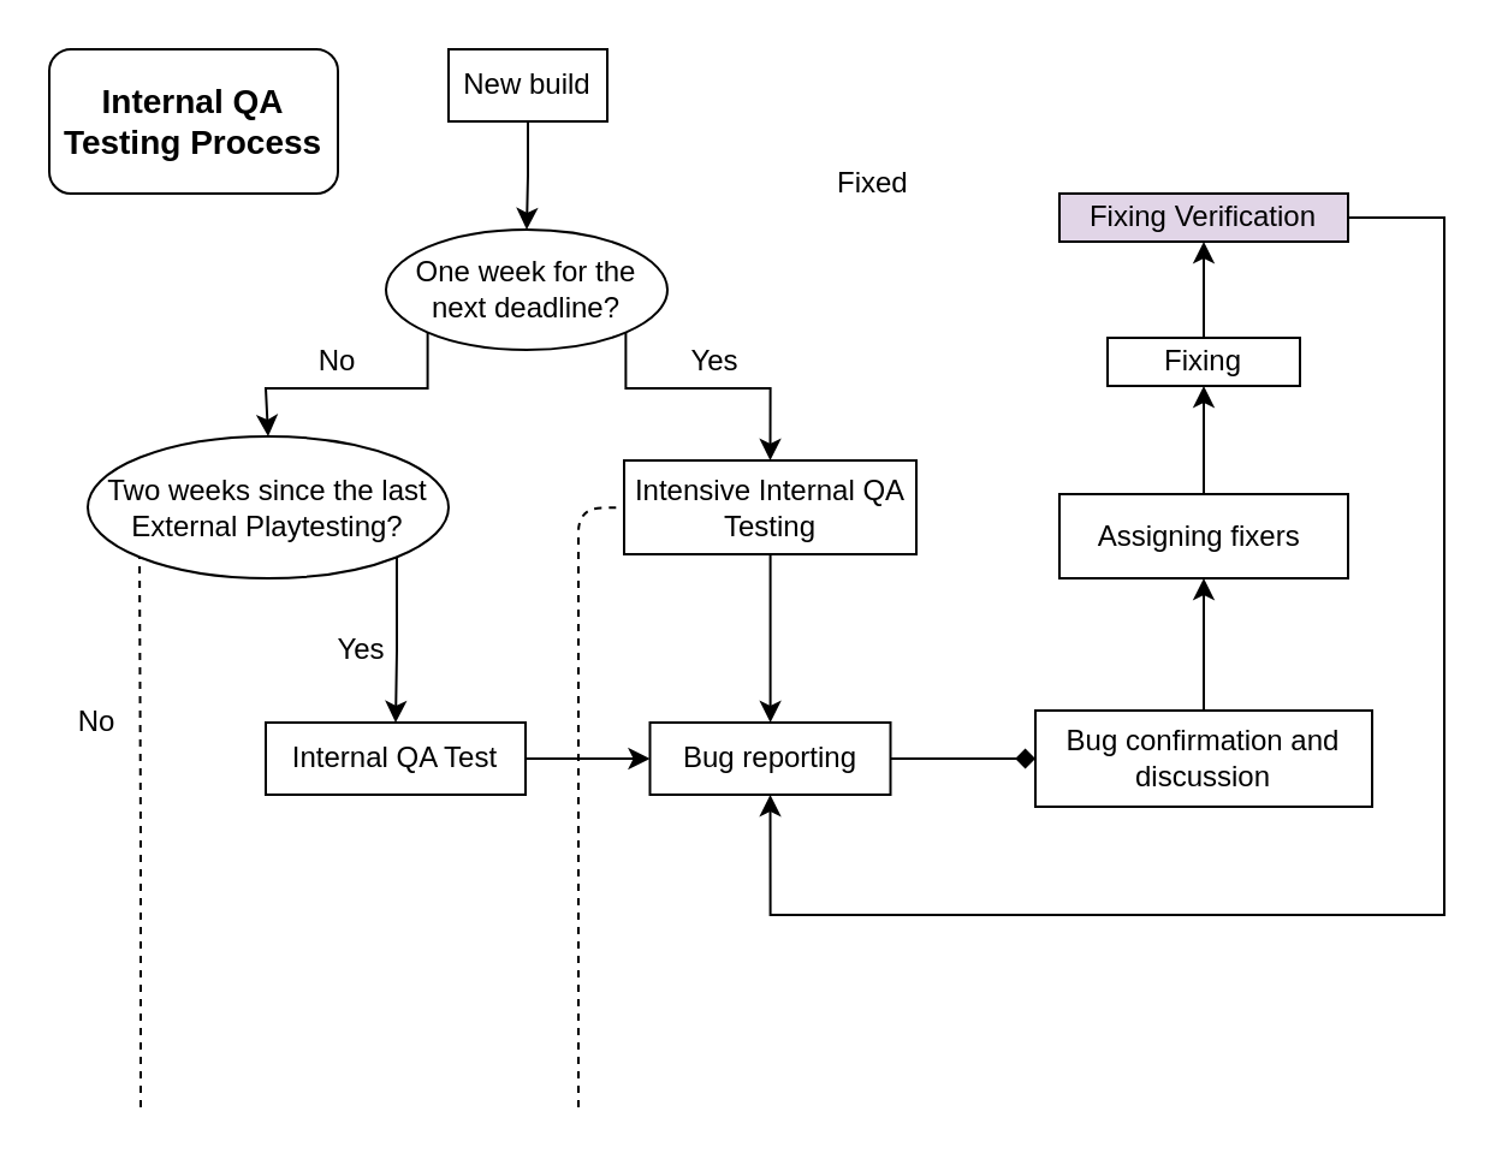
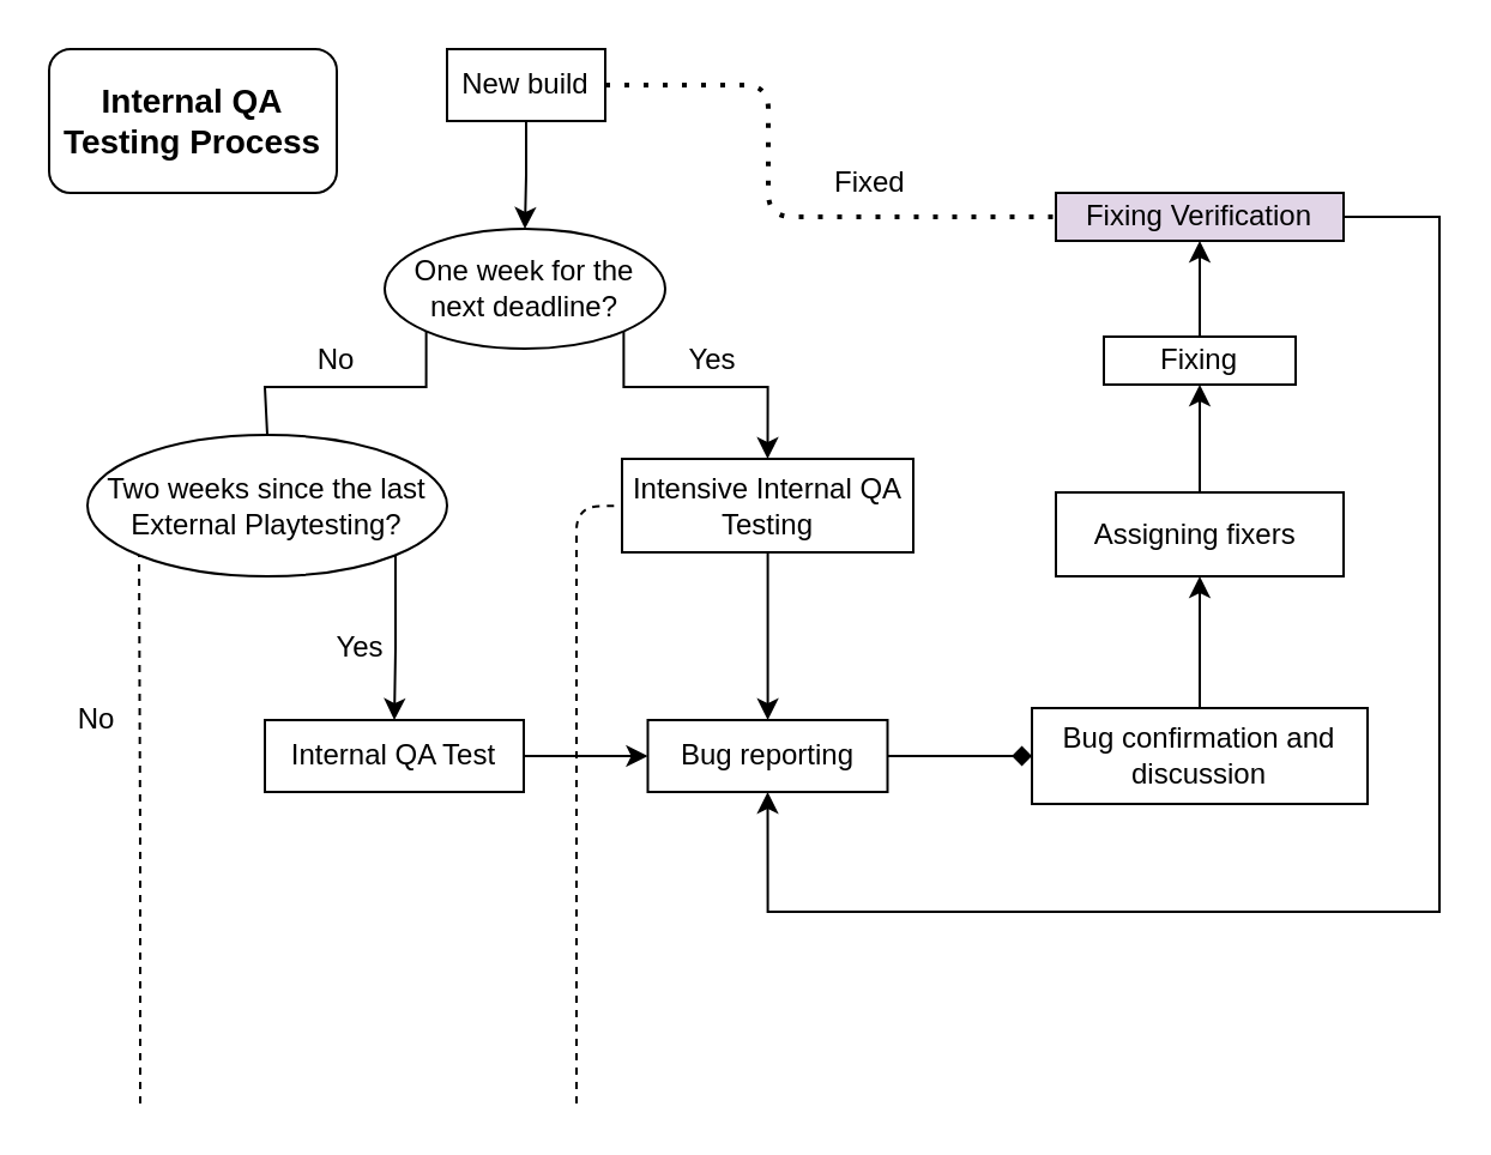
  <mxCell id="0" />
  <mxCell id="1" parent="0" />
  <mxCell id="2" style="edgeStyle=orthogonalEdgeStyle;rounded=0;orthogonalLoop=1;jettySize=auto;html=1;exitX=0.5;exitY=1;exitDx=0;exitDy=0;entryX=0.5;entryY=0;entryDx=0;entryDy=0;" edge="1" parent="1" source="3" target="7"><mxGeometry relative="1" as="geometry" /></mxCell>
  <mxCell id="3" value="New build" style="rounded=0;whiteSpace=wrap;html=1;" vertex="1" parent="1"><mxGeometry x="186" y="20" width="66" height="30" as="geometry" /></mxCell>
  <mxCell id="4" value="&lt;font style=&quot;font-size: 14px&quot;&gt;&lt;b&gt;Internal QA Testing Process&lt;/b&gt;&lt;/font&gt;" style="rounded=1;whiteSpace=wrap;html=1;" vertex="1" parent="1"><mxGeometry x="20" y="20" width="120" height="60" as="geometry" /></mxCell>
- <mxCell id="5" style="edgeStyle=orthogonalEdgeStyle;rounded=0;orthogonalLoop=1;jettySize=auto;html=1;exitX=0;exitY=1;exitDx=0;exitDy=0;entryX=0.5;entryY=0;entryDx=0;entryDy=0;" edge="1" parent="1" source="7" target="13"><mxGeometry relative="1" as="geometry"><mxPoint x="118.5" y="181" as="targetPoint" /><Array as="points"><mxPoint x="177" y="161" /><mxPoint x="110" y="161" /></Array></mxGeometry></mxCell>
+ <mxCell id="5" style="edgeStyle=orthogonalEdgeStyle;rounded=0;orthogonalLoop=1;jettySize=auto;html=1;exitX=0;exitY=1;exitDx=0;exitDy=0;entryX=0.5;entryY=0;entryDx=0;entryDy=0;endArrow=none;" edge="1" parent="1" source="7" target="13"><mxGeometry relative="1" as="geometry"><mxPoint x="118.5" y="181" as="targetPoint" /><Array as="points"><mxPoint x="177" y="161" /><mxPoint x="110" y="161" /></Array></mxGeometry></mxCell>
  <mxCell id="6" style="edgeStyle=orthogonalEdgeStyle;rounded=0;orthogonalLoop=1;jettySize=auto;html=1;exitX=1;exitY=1;exitDx=0;exitDy=0;entryX=0.5;entryY=0;entryDx=0;entryDy=0;" edge="1" parent="1" source="7" target="9"><mxGeometry relative="1" as="geometry"><Array as="points"><mxPoint x="260" y="161" /><mxPoint x="319" y="161" /></Array></mxGeometry></mxCell>
  <mxCell id="7" value="One week for the next deadline?" style="ellipse;whiteSpace=wrap;html=1;" vertex="1" parent="1"><mxGeometry x="160" y="95" width="117" height="50" as="geometry" /></mxCell>
  <mxCell id="8" value="" style="edgeStyle=orthogonalEdgeStyle;rounded=0;orthogonalLoop=1;jettySize=auto;html=1;" edge="1" parent="1" source="9" target="20"><mxGeometry relative="1" as="geometry" /></mxCell>
  <mxCell id="9" value="Intensive Internal QA Testing" style="rounded=0;whiteSpace=wrap;html=1;" vertex="1" parent="1"><mxGeometry x="259" y="191" width="121.5" height="39" as="geometry" /></mxCell>
  <mxCell id="10" value="Yes" style="text;html=1;strokeColor=none;fillColor=none;align=center;verticalAlign=middle;whiteSpace=wrap;rounded=0;" vertex="1" parent="1"><mxGeometry x="277" y="140" width="40" height="20" as="geometry" /></mxCell>
  <mxCell id="11" value="No" style="text;html=1;strokeColor=none;fillColor=none;align=center;verticalAlign=middle;whiteSpace=wrap;rounded=0;" vertex="1" parent="1"><mxGeometry x="120" y="140" width="40" height="20" as="geometry" /></mxCell>
  <mxCell id="12" style="edgeStyle=orthogonalEdgeStyle;rounded=0;orthogonalLoop=1;jettySize=auto;html=1;exitX=1;exitY=1;exitDx=0;exitDy=0;entryX=0.5;entryY=0;entryDx=0;entryDy=0;" edge="1" parent="1" source="13" target="15"><mxGeometry relative="1" as="geometry" /></mxCell>
  <mxCell id="13" value="Two weeks since the last External Playtesting?" style="ellipse;whiteSpace=wrap;html=1;" vertex="1" parent="1"><mxGeometry x="36" y="181" width="150" height="59" as="geometry" /></mxCell>
  <mxCell id="14" value="" style="edgeStyle=orthogonalEdgeStyle;rounded=0;orthogonalLoop=1;jettySize=auto;html=1;" edge="1" parent="1" source="15" target="20"><mxGeometry relative="1" as="geometry" /></mxCell>
  <mxCell id="15" value="Internal QA Test" style="rounded=0;whiteSpace=wrap;html=1;" vertex="1" parent="1"><mxGeometry x="110" y="300" width="108" height="30" as="geometry" /></mxCell>
  <mxCell id="16" value="" style="endArrow=none;dashed=1;html=1;entryX=0;entryY=1;entryDx=0;entryDy=0;" edge="1" parent="1" target="13"><mxGeometry width="50" height="50" relative="1" as="geometry"><mxPoint x="58" y="460" as="sourcePoint" /><mxPoint x="430" y="280" as="targetPoint" /><Array as="points"><mxPoint x="58" y="400" /><mxPoint x="58" y="350" /></Array></mxGeometry></mxCell>
  <mxCell id="17" value="No" style="text;html=1;strokeColor=none;fillColor=none;align=center;verticalAlign=middle;whiteSpace=wrap;rounded=0;" vertex="1" parent="1"><mxGeometry x="20" y="290" width="40" height="20" as="geometry" /></mxCell>
  <mxCell id="18" value="Yes" style="text;html=1;strokeColor=none;fillColor=none;align=center;verticalAlign=middle;whiteSpace=wrap;rounded=0;" vertex="1" parent="1"><mxGeometry x="130" y="260" width="40" height="20" as="geometry" /></mxCell>
  <mxCell id="19" value="" style="edgeStyle=orthogonalEdgeStyle;rounded=0;orthogonalLoop=1;jettySize=auto;html=1;endArrow=diamond;" edge="1" parent="1" source="20" target="22"><mxGeometry relative="1" as="geometry" /></mxCell>
  <mxCell id="20" value="Bug reporting" style="rounded=0;whiteSpace=wrap;html=1;" vertex="1" parent="1"><mxGeometry x="269.75" y="300" width="100" height="30" as="geometry" /></mxCell>
  <mxCell id="21" value="" style="edgeStyle=orthogonalEdgeStyle;rounded=0;orthogonalLoop=1;jettySize=auto;html=1;" edge="1" parent="1" source="22" target="24"><mxGeometry relative="1" as="geometry" /></mxCell>
  <mxCell id="22" value="Bug confirmation and discussion" style="rounded=0;whiteSpace=wrap;html=1;" vertex="1" parent="1"><mxGeometry x="430" y="295" width="140" height="40" as="geometry" /></mxCell>
  <mxCell id="23" value="" style="edgeStyle=orthogonalEdgeStyle;rounded=0;orthogonalLoop=1;jettySize=auto;html=1;" edge="1" parent="1" source="24" target="27"><mxGeometry relative="1" as="geometry" /></mxCell>
  <mxCell id="24" value="Assigning fixers&amp;nbsp;" style="whiteSpace=wrap;html=1;rounded=0;" vertex="1" parent="1"><mxGeometry x="440" y="205" width="120" height="35" as="geometry" /></mxCell>
  <mxCell id="25" value="" style="endArrow=none;dashed=1;html=1;entryX=0;entryY=0.5;entryDx=0;entryDy=0;" edge="1" parent="1" target="9"><mxGeometry width="50" height="50" relative="1" as="geometry"><mxPoint x="240" y="460" as="sourcePoint" /><mxPoint x="430" y="400" as="targetPoint" /><Array as="points"><mxPoint x="240" y="211" /></Array></mxGeometry></mxCell>
  <mxCell id="26" value="" style="edgeStyle=orthogonalEdgeStyle;rounded=0;orthogonalLoop=1;jettySize=auto;html=1;" edge="1" parent="1" source="27" target="29"><mxGeometry relative="1" as="geometry" /></mxCell>
  <mxCell id="27" value="Fixing" style="whiteSpace=wrap;html=1;rounded=0;" vertex="1" parent="1"><mxGeometry x="460" y="140" width="80" height="20" as="geometry" /></mxCell>
  <mxCell id="28" style="edgeStyle=orthogonalEdgeStyle;rounded=0;orthogonalLoop=1;jettySize=auto;html=1;exitX=1;exitY=0.5;exitDx=0;exitDy=0;entryX=0.5;entryY=1;entryDx=0;entryDy=0;" edge="1" parent="1" source="29" target="20"><mxGeometry relative="1" as="geometry"><Array as="points"><mxPoint x="600" y="90" /><mxPoint x="600" y="380" /><mxPoint x="320" y="380" /></Array></mxGeometry></mxCell>
  <mxCell id="29" value="Fixing Verification" style="whiteSpace=wrap;html=1;rounded=0;fillColor=#e1d5e7;" vertex="1" parent="1"><mxGeometry x="440" y="80" width="120" height="20" as="geometry" /></mxCell>
+ <mxCell id="30" value="" style="endArrow=none;dashed=1;html=1;dashPattern=1 3;strokeWidth=2;entryX=0;entryY=0.5;entryDx=0;entryDy=0;exitX=1;exitY=0.5;exitDx=0;exitDy=0;" edge="1" parent="1" source="3" target="29"><mxGeometry width="50" height="50" relative="1" as="geometry"><mxPoint x="270" y="220" as="sourcePoint" /><mxPoint x="320" y="170" as="targetPoint" /><Array as="points"><mxPoint x="320" y="35" /><mxPoint x="320" y="90" /></Array></mxGeometry></mxCell>
  <mxCell id="31" value="&amp;nbsp;Fixed" style="text;html=1;strokeColor=none;fillColor=none;align=center;verticalAlign=middle;whiteSpace=wrap;rounded=0;" vertex="1" parent="1"><mxGeometry x="340.5" y="56" width="40" height="39" as="geometry" /></mxCell>
